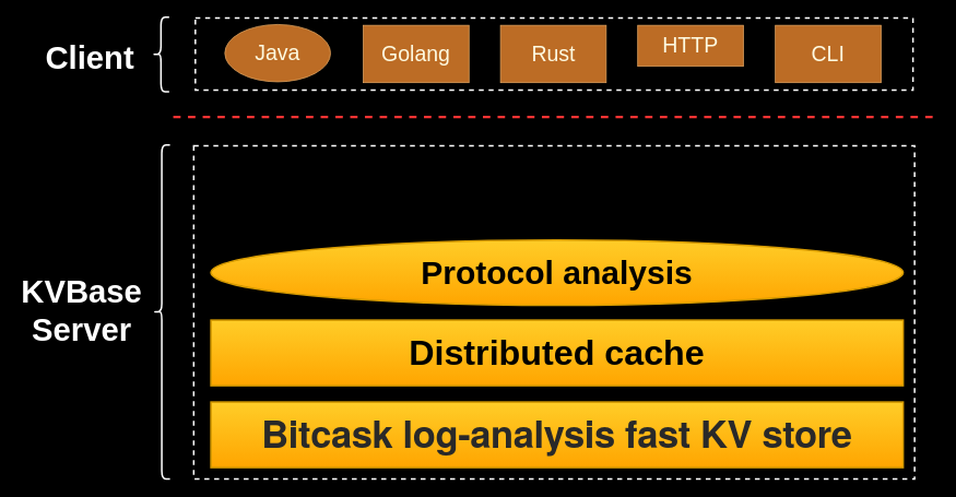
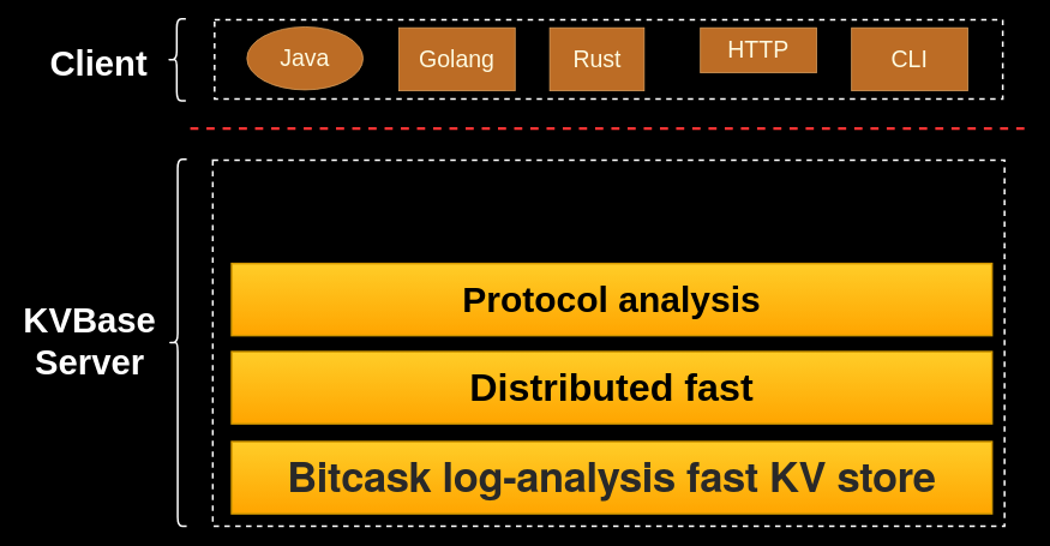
  <mxCell id="0" />
  <mxCell id="1" parent="0" />
  <mxCell id="2" value="" style="group;labelBackgroundColor=none;strokeWidth=2;shadow=1;strokeColor=#FFFFFF;dashed=1;" vertex="1" connectable="0" parent="1"><mxGeometry x="238" y="21" width="876" height="88" as="geometry" /></mxCell>
  <mxCell id="3" value="" style="rounded=1;whiteSpace=wrap;html=1;strokeWidth=2;strokeColor=none;fillColor=none;fontColor=#FEFAE0;" vertex="1" parent="2"><mxGeometry width="876" height="88" as="geometry" /></mxCell>
  <mxCell id="4" value="&lt;font style=&quot;font-size: 26px&quot;&gt;Java&lt;/font&gt;" style="ellipse;whiteSpace=wrap;html=1;fillColor=#BC6C25;strokeColor=#DDA15E;fontColor=#FEFAE0;" vertex="1" parent="2"><mxGeometry x="36" y="8" width="129" height="70" as="geometry" /></mxCell>
  <mxCell id="5" value="&lt;span style=&quot;font-size: 26px&quot;&gt;Golang&lt;/span&gt;" style="rounded=0;whiteSpace=wrap;html=1;fillColor=#BC6C25;strokeColor=#DDA15E;fontColor=#FEFAE0;" vertex="1" parent="2"><mxGeometry x="205" y="9" width="129" height="70" as="geometry" /></mxCell>
- <mxCell id="6" value="&lt;span style=&quot;font-size: 26px&quot;&gt;Rust&lt;/span&gt;" style="rounded=0;whiteSpace=wrap;html=1;fillColor=#BC6C25;strokeColor=#DDA15E;fontColor=#FEFAE0;" vertex="1" parent="2"><mxGeometry x="372.5" y="9" width="129" height="70" as="geometry" /></mxCell>
+ <mxCell id="6" value="&lt;span style=&quot;font-size: 26px&quot;&gt;Rust&lt;/span&gt;" style="rounded=0;whiteSpace=wrap;html=1;fillColor=#BC6C25;strokeColor=#DDA15E;fontColor=#FEFAE0;" vertex="1" parent="2"><mxGeometry x="372.5" y="9" width="105" height="70" as="geometry" /></mxCell>
  <mxCell id="7" value="&lt;span style=&quot;font-size: 26px&quot;&gt;HTTP&lt;/span&gt;" style="rounded=0;whiteSpace=wrap;html=1;fillColor=#BC6C25;strokeColor=#DDA15E;fontColor=#FEFAE0;" vertex="1" parent="2"><mxGeometry x="540" y="9" width="129" height="50" as="geometry" /></mxCell>
  <mxCell id="8" value="&lt;span style=&quot;font-size: 26px&quot;&gt;CLI&lt;/span&gt;" style="rounded=0;whiteSpace=wrap;html=1;fillColor=#BC6C25;strokeColor=#DDA15E;fontColor=#FEFAE0;" vertex="1" parent="2"><mxGeometry x="708" y="9" width="129" height="70" as="geometry" /></mxCell>
  <mxCell id="9" value="" style="endArrow=none;dashed=1;html=1;rounded=1;sketch=0;fontColor=#FEFAE0;curved=0;strokeWidth=3;strokeColor=#FF3333;" edge="1" parent="1"><mxGeometry width="50" height="50" relative="1" as="geometry"><mxPoint x="211" y="142" as="sourcePoint" /><mxPoint x="1145" y="142" as="targetPoint" /></mxGeometry></mxCell>
  <mxCell id="10" value="" style="rounded=0;whiteSpace=wrap;html=1;sketch=0;fontColor=#FEFAE0;strokeColor=#FFFFFF;fillColor=none;dashed=1;strokeWidth=2;" vertex="1" parent="1"><mxGeometry x="236" y="177" width="880" height="407" as="geometry" /></mxCell>
- <mxCell id="11" value="&lt;font style=&quot;font-size: 40px&quot;&gt;Protocol analysis&lt;/font&gt;" style="ellipse;whiteSpace=wrap;html=1;sketch=0;strokeColor=#d79b00;strokeWidth=2;fillColor=#ffcd28;gradientColor=#ffa500;fontSize=33;fontStyle=1;" vertex="1" parent="1"><mxGeometry x="257" y="292" width="845" height="80" as="geometry" /></mxCell>
- <mxCell id="12" value="&lt;b&gt;&lt;font style=&quot;font-size: 43px&quot;&gt;Distributed cache&lt;/font&gt;&lt;/b&gt;" style="rounded=0;whiteSpace=wrap;html=1;sketch=0;strokeWidth=2;fillColor=#ffcd28;gradientColor=#ffa500;strokeColor=#d79b00;" vertex="1" parent="1"><mxGeometry x="257" y="390" width="845" height="80" as="geometry" /></mxCell>
+ <mxCell id="11" value="&lt;font style=&quot;font-size: 40px&quot;&gt;Protocol analysis&lt;/font&gt;" style="rounded=0;whiteSpace=wrap;html=1;sketch=0;strokeColor=#d79b00;strokeWidth=2;fillColor=#ffcd28;gradientColor=#ffa500;fontSize=33;fontStyle=1" vertex="1" parent="1"><mxGeometry x="257" y="292" width="845" height="80" as="geometry" /></mxCell>
+ <mxCell id="12" value="&lt;b&gt;&lt;font style=&quot;font-size: 43px&quot;&gt;Distributed fast&lt;/font&gt;&lt;/b&gt;" style="rounded=0;whiteSpace=wrap;html=1;sketch=0;strokeWidth=2;fillColor=#ffcd28;gradientColor=#ffa500;strokeColor=#d79b00;" vertex="1" parent="1"><mxGeometry x="257" y="390" width="845" height="80" as="geometry" /></mxCell>
  <mxCell id="13" value="&lt;h1 id=&quot;205b&quot; class=&quot;gi dl gj bb gk gl gm gn go gp gq gr gs gt gu gv gw gx gy gz ha hb hc hd he hf hg&quot; style=&quot;box-sizing: inherit ; margin: 0.6em 0px -0.27em ; font-family: &amp;#34;sohne&amp;#34; , &amp;#34;helvetica neue&amp;#34; , &amp;#34;helvetica&amp;#34; , &amp;#34;arial&amp;#34; , sans-serif ; letter-spacing: -0.011em ; line-height: 56px ; color: rgb(41 , 41 , 41) ; font-size: 46px&quot;&gt;Bitcask log-analysis fast KV store&lt;/h1&gt;&lt;div&gt;&lt;br&gt;&lt;/div&gt;&lt;div class=&quot;cx&quot; style=&quot;box-sizing: inherit ; margin-top: 32px ; color: rgba(0 , 0 , 0 , 0.8) ; font-family: , , &amp;#34;system-ui&amp;#34; , &amp;#34;segoe ui&amp;#34; , &amp;#34;roboto&amp;#34; , &amp;#34;oxygen&amp;#34; , &amp;#34;ubuntu&amp;#34; , &amp;#34;cantarell&amp;#34; , &amp;#34;open sans&amp;#34; , &amp;#34;helvetica neue&amp;#34; , sans-serif ; font-size: medium&quot;&gt;&lt;div class=&quot;n ck hh hi hj&quot; style=&quot;box-sizing: inherit ; display: flex ; justify-content: space-between&quot;&gt;&lt;div class=&quot;o n&quot; style=&quot;box-sizing: inherit ; display: flex ; align-items: center&quot;&gt;&lt;div style=&quot;box-sizing: inherit&quot;&gt;&lt;a href=&quot;https://medium.com/@arpitbhayani?source=post_page-----c6c728a9536b-----------------------------------&quot; style=&quot;box-sizing: inherit&quot;&gt;&lt;/a&gt;&lt;/div&gt;&lt;/div&gt;&lt;/div&gt;&lt;/div&gt;" style="rounded=0;whiteSpace=wrap;html=1;sketch=0;strokeColor=#d79b00;strokeWidth=2;fillColor=#ffcd28;gradientColor=#ffa500;" vertex="1" parent="1"><mxGeometry x="257" y="490" width="845" height="80" as="geometry" /></mxCell>
  <mxCell id="14" value="" style="shape=curlyBracket;whiteSpace=wrap;html=1;rounded=1;sketch=0;fontSize=39;fontColor=#000000;strokeColor=#FFFFFF;strokeWidth=2;fillColor=default;gradientColor=none;" vertex="1" parent="1"><mxGeometry x="187" y="176" width="20" height="408" as="geometry" /></mxCell>
  <mxCell id="15" value="&lt;font color=&quot;#ffffff&quot;&gt;&lt;b&gt;KVBase&lt;br&gt;Server&lt;/b&gt;&lt;br&gt;&lt;/font&gt;" style="text;html=1;align=center;verticalAlign=middle;resizable=0;points=[];autosize=1;strokeColor=none;fillColor=none;fontSize=39;fontColor=#000000;" vertex="1" parent="1"><mxGeometry x="20" y="330" width="157" height="98" as="geometry" /></mxCell>
  <mxCell id="16" value="" style="shape=curlyBracket;whiteSpace=wrap;html=1;rounded=1;labelBackgroundColor=none;sketch=0;fontSize=39;fontColor=#FFFFFF;strokeColor=#FFFFFF;strokeWidth=2;fillColor=default;gradientColor=none;" vertex="1" parent="1"><mxGeometry x="186" y="20" width="20" height="91" as="geometry" /></mxCell>
  <mxCell id="17" value="&lt;b&gt;Client&lt;/b&gt;" style="text;html=1;align=center;verticalAlign=middle;resizable=0;points=[];autosize=1;strokeColor=none;fillColor=none;fontSize=39;fontColor=#FFFFFF;" vertex="1" parent="1"><mxGeometry x="50" y="45" width="118" height="51" as="geometry" /></mxCell>
